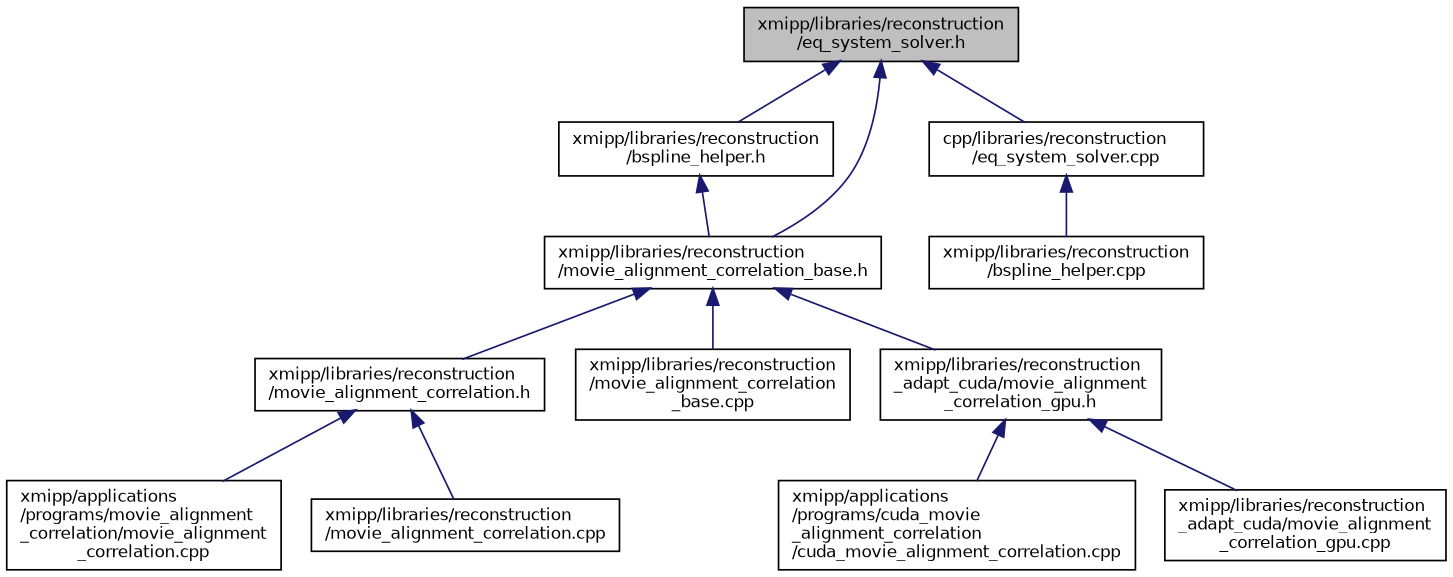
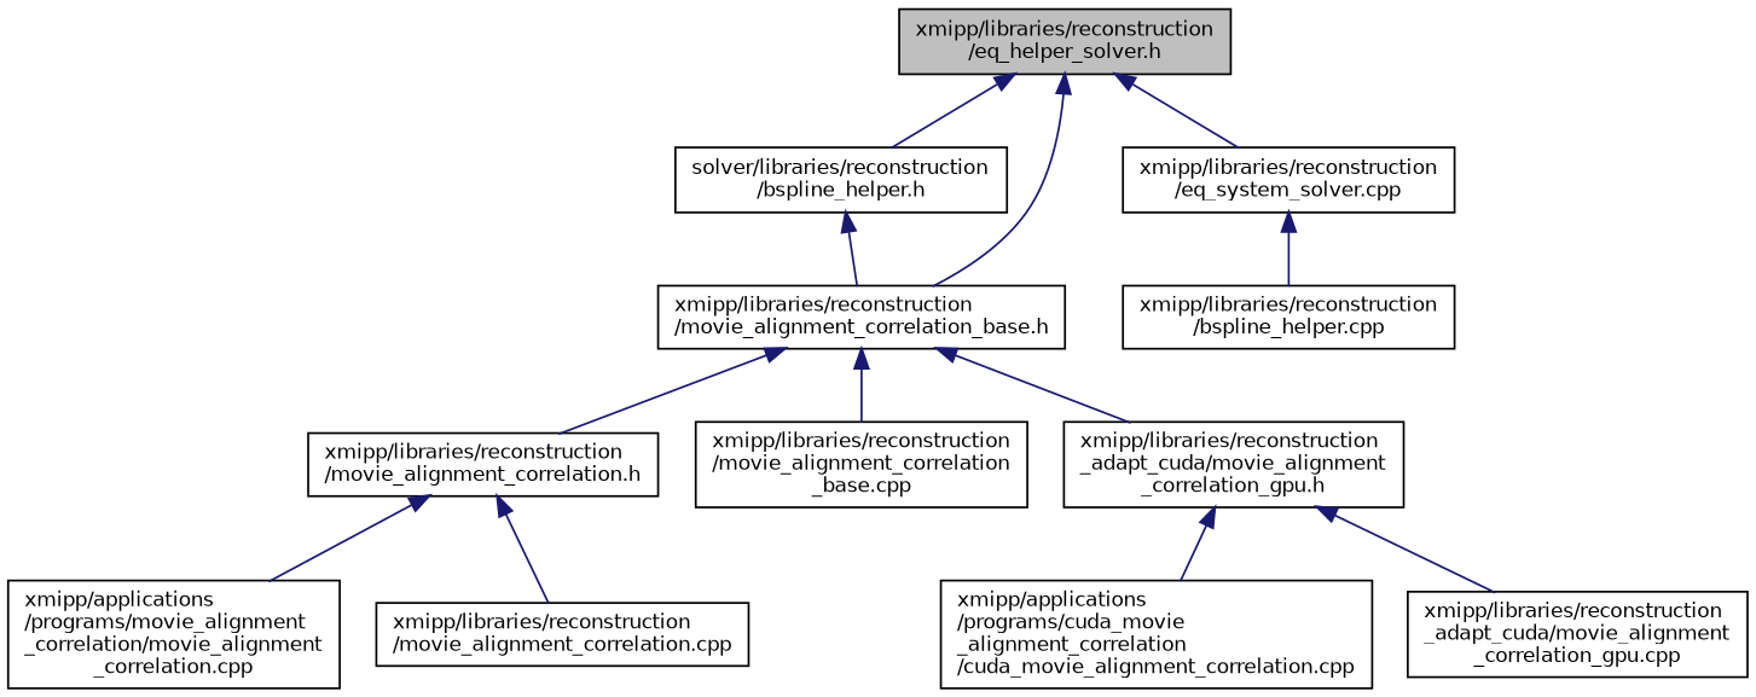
  digraph {
    node [color=black fillcolor=white fontname=Helvetica fontsize=10 shape=record style=filled]
    edge [color=midnightblue dir=back fontname=Helvetica fontsize=10 labelfontname=Helvetica labelfontsize=10 style=solid]
-   n1 [fillcolor=grey75 fontcolor=black height=0.2 label="xmipp/libraries/reconstruction\l/eq_system_solver.h" width=0.4]
-   n2 [height=0.2 label="xmipp/libraries/reconstruction\l/bspline_helper.h" width=0.4]
+   n1 [fillcolor=grey75 fontcolor=black height=0.2 label="xmipp/libraries/reconstruction\l/eq_helper_solver.h" width=0.4]
+   n2 [height=0.2 label="solver/libraries/reconstruction\l/bspline_helper.h" width=0.4]
    n3 [height=0.2 label="xmipp/libraries/reconstruction\l/movie_alignment_correlation_base.h" width=0.4]
-   n4 [height=0.2 label="cpp/libraries/reconstruction\l/eq_system_solver.cpp" width=0.4]
+   n4 [height=0.2 label="xmipp/libraries/reconstruction\l/eq_system_solver.cpp" width=0.4]
    n5 [height=0.2 label="xmipp/libraries/reconstruction\l/movie_alignment_correlation.h" width=0.4]
    n6 [height=0.2 label="xmipp/libraries/reconstruction\l/movie_alignment_correlation\l_base.cpp" width=0.4]
    n7 [height=0.2 label="xmipp/libraries/reconstruction\l_adapt_cuda/movie_alignment\l_correlation_gpu.h" width=0.4]
    n8 [height=0.2 label="xmipp/libraries/reconstruction\l/bspline_helper.cpp" width=0.4]
    n9 [height=0.2 label="xmipp/applications\l/programs/movie_alignment\l_correlation/movie_alignment\l_correlation.cpp" width=0.4]
    n10 [height=0.2 label="xmipp/libraries/reconstruction\l/movie_alignment_correlation.cpp" width=0.4]
    n11 [height=0.2 label="xmipp/applications\l/programs/cuda_movie\l_alignment_correlation\l/cuda_movie_alignment_correlation.cpp" width=0.4]
    n12 [height=0.2 label="xmipp/libraries/reconstruction\l_adapt_cuda/movie_alignment\l_correlation_gpu.cpp" width=0.4]
    n1 -> n2
    n1 -> n3
    n1 -> n4
    n2 -> n3
    n3 -> n5
    n3 -> n6
    n3 -> n7
    n4 -> n8
    n5 -> n9
    n5 -> n10
    n7 -> n11
    n7 -> n12
  }
